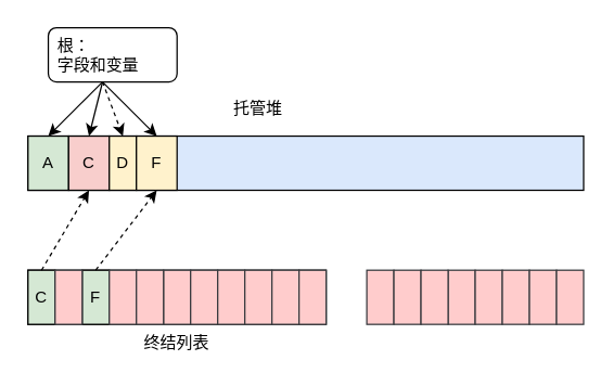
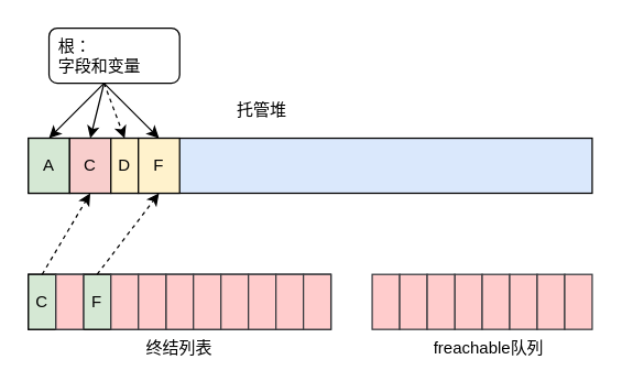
  <mxCell id="0" />
  <mxCell id="1" parent="0" />
  <mxCell id="2" value="" style="rounded=0;whiteSpace=wrap;html=1;fillColor=#dae8fc;" parent="1" vertex="1"><mxGeometry x="20" y="100" width="410" height="40" as="geometry" /></mxCell>
  <mxCell id="3" value="A" style="rounded=0;whiteSpace=wrap;html=1;fillColor=#d5e8d4;" parent="1" vertex="1"><mxGeometry x="20" y="100" width="30" height="40" as="geometry" /></mxCell>
  <mxCell id="4" value="C" style="rounded=0;whiteSpace=wrap;html=1;fillColor=#f8cecc;" parent="1" vertex="1"><mxGeometry x="50" y="100" width="30" height="40" as="geometry" /></mxCell>
  <mxCell id="5" value="D" style="rounded=0;whiteSpace=wrap;html=1;fillColor=#fff2cc;" parent="1" vertex="1"><mxGeometry x="80" y="100" width="20" height="40" as="geometry" /></mxCell>
  <mxCell id="6" value="F" style="rounded=0;whiteSpace=wrap;html=1;fillColor=#fff2cc;" parent="1" vertex="1"><mxGeometry x="100" y="100" width="30" height="40" as="geometry" /></mxCell>
  <mxCell id="7" value="" style="rounded=1;whiteSpace=wrap;html=1;strokeColor=#000000;" parent="1" vertex="1"><mxGeometry x="35" y="20" width="95" height="40" as="geometry" /></mxCell>
  <mxCell id="8" value="根：&lt;br&gt;字段和变量" style="text;html=1;strokeColor=none;fillColor=none;align=left;verticalAlign=top;whiteSpace=wrap;rounded=0;" parent="1" vertex="1"><mxGeometry x="40" y="20" width="70" height="40" as="geometry" /></mxCell>
  <mxCell id="9" value="" style="endArrow=classic;html=1;exitX=0.5;exitY=1;exitDx=0;exitDy=0;entryX=0.5;entryY=0;entryDx=0;entryDy=0;" parent="1" source="8" target="3" edge="1"><mxGeometry width="50" height="50" relative="1" as="geometry"><mxPoint x="200" y="240" as="sourcePoint" /><mxPoint x="250" y="190" as="targetPoint" /></mxGeometry></mxCell>
  <mxCell id="10" value="" style="endArrow=classic;html=1;exitX=0.5;exitY=1;exitDx=0;exitDy=0;entryX=0.5;entryY=0;entryDx=0;entryDy=0;" parent="1" source="8" target="4" edge="1"><mxGeometry width="50" height="50" relative="1" as="geometry"><mxPoint x="200" y="240" as="sourcePoint" /><mxPoint x="250" y="190" as="targetPoint" /></mxGeometry></mxCell>
  <mxCell id="11" value="" style="endArrow=classic;html=1;entryX=0.5;entryY=0;entryDx=0;entryDy=0;exitX=0.5;exitY=1;exitDx=0;exitDy=0;dashed=1;" parent="1" source="8" target="5" edge="1"><mxGeometry width="50" height="50" relative="1" as="geometry"><mxPoint x="74" y="60" as="sourcePoint" /><mxPoint x="244" y="190" as="targetPoint" /></mxGeometry></mxCell>
  <mxCell id="12" value="" style="endArrow=classic;html=1;exitX=0.5;exitY=1;exitDx=0;exitDy=0;entryX=0.5;entryY=0;entryDx=0;entryDy=0;" parent="1" source="8" target="6" edge="1"><mxGeometry width="50" height="50" relative="1" as="geometry"><mxPoint x="200" y="240" as="sourcePoint" /><mxPoint x="250" y="190" as="targetPoint" /></mxGeometry></mxCell>
  <mxCell id="13" value="" style="rounded=0;whiteSpace=wrap;html=1;fillColor=#dae8fc;" parent="1" vertex="1"><mxGeometry x="20" y="199" width="220" height="40" as="geometry" /></mxCell>
  <mxCell id="14" value="C" style="rounded=0;whiteSpace=wrap;html=1;fillColor=#d5e8d4;" parent="1" vertex="1"><mxGeometry x="20" y="199" width="20" height="40" as="geometry" /></mxCell>
  <mxCell id="15" value="F" style="rounded=0;whiteSpace=wrap;html=1;fillColor=#d5e8d4;" parent="1" vertex="1"><mxGeometry x="60" y="199" width="20" height="40" as="geometry" /></mxCell>
  <mxCell id="16" value="" style="rounded=0;whiteSpace=wrap;html=1;fillColor=#ffcccc;strokeColor=#36393d;" parent="1" vertex="1"><mxGeometry x="120" y="199" width="20" height="40" as="geometry" /></mxCell>
  <mxCell id="17" value="" style="rounded=0;whiteSpace=wrap;html=1;fillColor=#ffcccc;strokeColor=#36393d;" parent="1" vertex="1"><mxGeometry x="140" y="199" width="20" height="40" as="geometry" /></mxCell>
  <mxCell id="18" value="" style="rounded=0;whiteSpace=wrap;html=1;fillColor=#ffcccc;strokeColor=#36393d;" parent="1" vertex="1"><mxGeometry x="160" y="199" width="20" height="40" as="geometry" /></mxCell>
  <mxCell id="19" value="" style="rounded=0;whiteSpace=wrap;html=1;fillColor=#ffcccc;strokeColor=#36393d;" parent="1" vertex="1"><mxGeometry x="180" y="199" width="20" height="40" as="geometry" /></mxCell>
  <mxCell id="20" value="" style="rounded=0;whiteSpace=wrap;html=1;fillColor=#ffcccc;strokeColor=#36393d;" parent="1" vertex="1"><mxGeometry x="200" y="199" width="20" height="40" as="geometry" /></mxCell>
  <mxCell id="21" value="" style="rounded=0;whiteSpace=wrap;html=1;fillColor=#ffcccc;strokeColor=#36393d;" parent="1" vertex="1"><mxGeometry x="220" y="199" width="20" height="40" as="geometry" /></mxCell>
  <mxCell id="22" value="" style="endArrow=classic;html=1;exitX=0.5;exitY=0;exitDx=0;exitDy=0;entryX=0.5;entryY=1;entryDx=0;entryDy=0;dashed=1;" parent="1" source="14" target="4" edge="1"><mxGeometry width="50" height="50" relative="1" as="geometry"><mxPoint x="200" y="240" as="sourcePoint" /><mxPoint x="250" y="190" as="targetPoint" /></mxGeometry></mxCell>
  <mxCell id="23" value="" style="endArrow=classic;html=1;exitX=0.5;exitY=0;exitDx=0;exitDy=0;entryX=0.5;entryY=1;entryDx=0;entryDy=0;dashed=1;" parent="1" source="15" target="6" edge="1"><mxGeometry width="50" height="50" relative="1" as="geometry"><mxPoint x="60" y="210" as="sourcePoint" /><mxPoint x="155" y="150" as="targetPoint" /></mxGeometry></mxCell>
  <mxCell id="24" value="" style="rounded=0;whiteSpace=wrap;html=1;fillColor=#ffcccc;strokeColor=#36393d;" parent="1" vertex="1"><mxGeometry x="330" y="199" width="20" height="40" as="geometry" /></mxCell>
  <mxCell id="25" value="" style="rounded=0;whiteSpace=wrap;html=1;fillColor=#ffcccc;strokeColor=#36393d;" parent="1" vertex="1"><mxGeometry x="350" y="199" width="20" height="40" as="geometry" /></mxCell>
  <mxCell id="26" value="" style="rounded=0;whiteSpace=wrap;html=1;fillColor=#ffcccc;strokeColor=#36393d;" parent="1" vertex="1"><mxGeometry x="370" y="199" width="20" height="40" as="geometry" /></mxCell>
  <mxCell id="27" value="" style="rounded=0;whiteSpace=wrap;html=1;fillColor=#ffcccc;strokeColor=#36393d;" parent="1" vertex="1"><mxGeometry x="390" y="199" width="20" height="40" as="geometry" /></mxCell>
  <mxCell id="28" value="" style="rounded=0;whiteSpace=wrap;html=1;fillColor=#ffcccc;strokeColor=#36393d;" parent="1" vertex="1"><mxGeometry x="410" y="199" width="20" height="40" as="geometry" /></mxCell>
  <mxCell id="29" value="终结列表" style="text;html=1;strokeColor=none;fillColor=none;align=center;verticalAlign=middle;whiteSpace=wrap;rounded=0;" parent="1" vertex="1"><mxGeometry x="90" y="243" width="80" height="20" as="geometry" /></mxCell>
+ <mxCell id="30" value="freachable队列" style="text;html=1;strokeColor=none;fillColor=none;align=center;verticalAlign=middle;whiteSpace=wrap;rounded=0;" parent="1" vertex="1"><mxGeometry x="310" y="243" width="90" height="20" as="geometry" /></mxCell>
  <mxCell id="31" value="" style="rounded=0;whiteSpace=wrap;html=1;fillColor=#ffcccc;strokeColor=#36393d;" parent="1" vertex="1"><mxGeometry x="80" y="199" width="20" height="40" as="geometry" /></mxCell>
  <mxCell id="32" value="" style="rounded=0;whiteSpace=wrap;html=1;fillColor=#ffcccc;strokeColor=#36393d;" parent="1" vertex="1"><mxGeometry x="100" y="199" width="20" height="40" as="geometry" /></mxCell>
  <mxCell id="33" value="" style="rounded=0;whiteSpace=wrap;html=1;fillColor=#ffcccc;strokeColor=#36393d;" parent="1" vertex="1"><mxGeometry x="40" y="199" width="20" height="40" as="geometry" /></mxCell>
  <mxCell id="34" value="" style="rounded=0;whiteSpace=wrap;html=1;fillColor=#ffcccc;strokeColor=#36393d;" vertex="1" parent="1"><mxGeometry x="270" y="199" width="20" height="40" as="geometry" /></mxCell>
  <mxCell id="35" value="" style="rounded=0;whiteSpace=wrap;html=1;fillColor=#ffcccc;strokeColor=#36393d;" vertex="1" parent="1"><mxGeometry x="290" y="199" width="20" height="40" as="geometry" /></mxCell>
  <mxCell id="36" value="" style="rounded=0;whiteSpace=wrap;html=1;fillColor=#ffcccc;strokeColor=#36393d;" vertex="1" parent="1"><mxGeometry x="310" y="199" width="20" height="40" as="geometry" /></mxCell>
  <mxCell id="37" value="托管堆" style="text;html=1;strokeColor=none;fillColor=none;align=center;verticalAlign=middle;whiteSpace=wrap;rounded=0;" vertex="1" parent="1"><mxGeometry x="170" y="70" width="40" height="20" as="geometry" /></mxCell>
